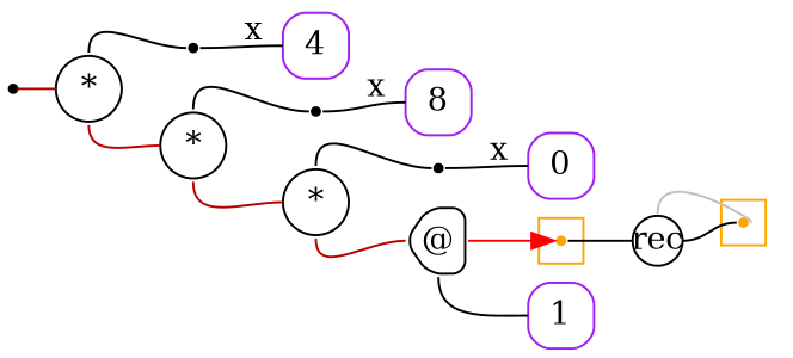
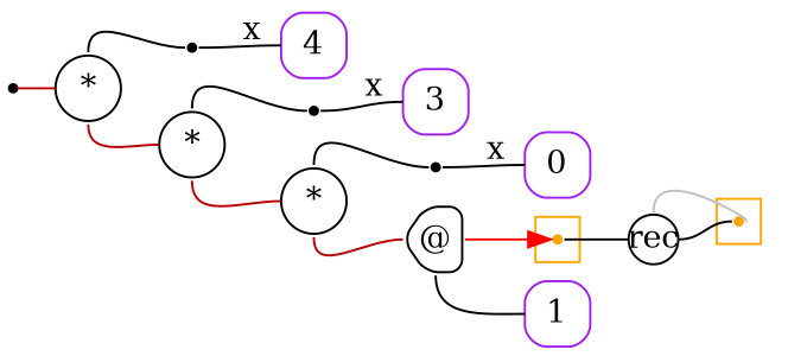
  digraph {
    labeldistance=0
    nodesep=.175
    rankdir=LR
    ranksep=.175
    node [color="#000000" fixedsize=true orientation=90 shape=point style=rounded]
    edge [arrowhead=none arrowtail=none headport=w tailport=e]
    ndcluster_nd170 [color=orange style=""]
    ndcluster_nd219 [color=orange style=""]
    n3 [height=.3 label=rec shape=circle width=.3 orientation=""]
    nd1 [color="" orientation="" style=""]
    n5 [height=.4 label="*" shape=circle width=.4 orientation=""]
    n6 [label=" " color=""]
    n7 [height=.4 label="*" shape=circle width=.4 orientation=""]
    n8 [color=purple height=.4 label=4 shape=square width=.4]
    n9 [label=" " color=""]
    n10 [height=.4 label="*" shape=circle width=.4 orientation=""]
-   n11 [color=purple height=.4 label=8 shape=square width=.4]
+   n11 [color=purple height=.4 label=3 shape=square width=.4]
    n12 [height=.4 label="@" shape=house width=.4]
    n13 [label=" " color=""]
    n14 [color=purple height=.4 label=0 shape=square width=.4]
    n15 [color=purple height=.4 label=1 shape=square width=.4]
    subgraph cluster_1 {
      color=orange
      style=fill
      ndcluster_nd170
    }
    subgraph cluster_2 {
      color=orange
      style=fill
      ndcluster_nd219
    }
    ndcluster_nd170 -> n3 [color=black]
    n3 -> ndcluster_nd219 [color=grey dir=back headport=e tailport=n]
    n3 -> ndcluster_nd219
    nd1 -> n5 [color="#b70000"]
    n5 -> n6 [tailport=n]
    n5 -> n7 [color="#b70000" tailport=s]
    n6 -> n8 [label=x]
    n7 -> n9 [tailport=n]
    n7 -> n10 [color="#b70000" tailport=s]
    n9 -> n11 [label=x]
    n10 -> n12 [color="#b70000" tailport=s]
    n10 -> n13 [tailport=n]
    n12 -> ndcluster_nd170 [arrowhead=normal color=red]
    n12 -> n15 [tailport=s]
    n13 -> n14 [label=x]
  }
